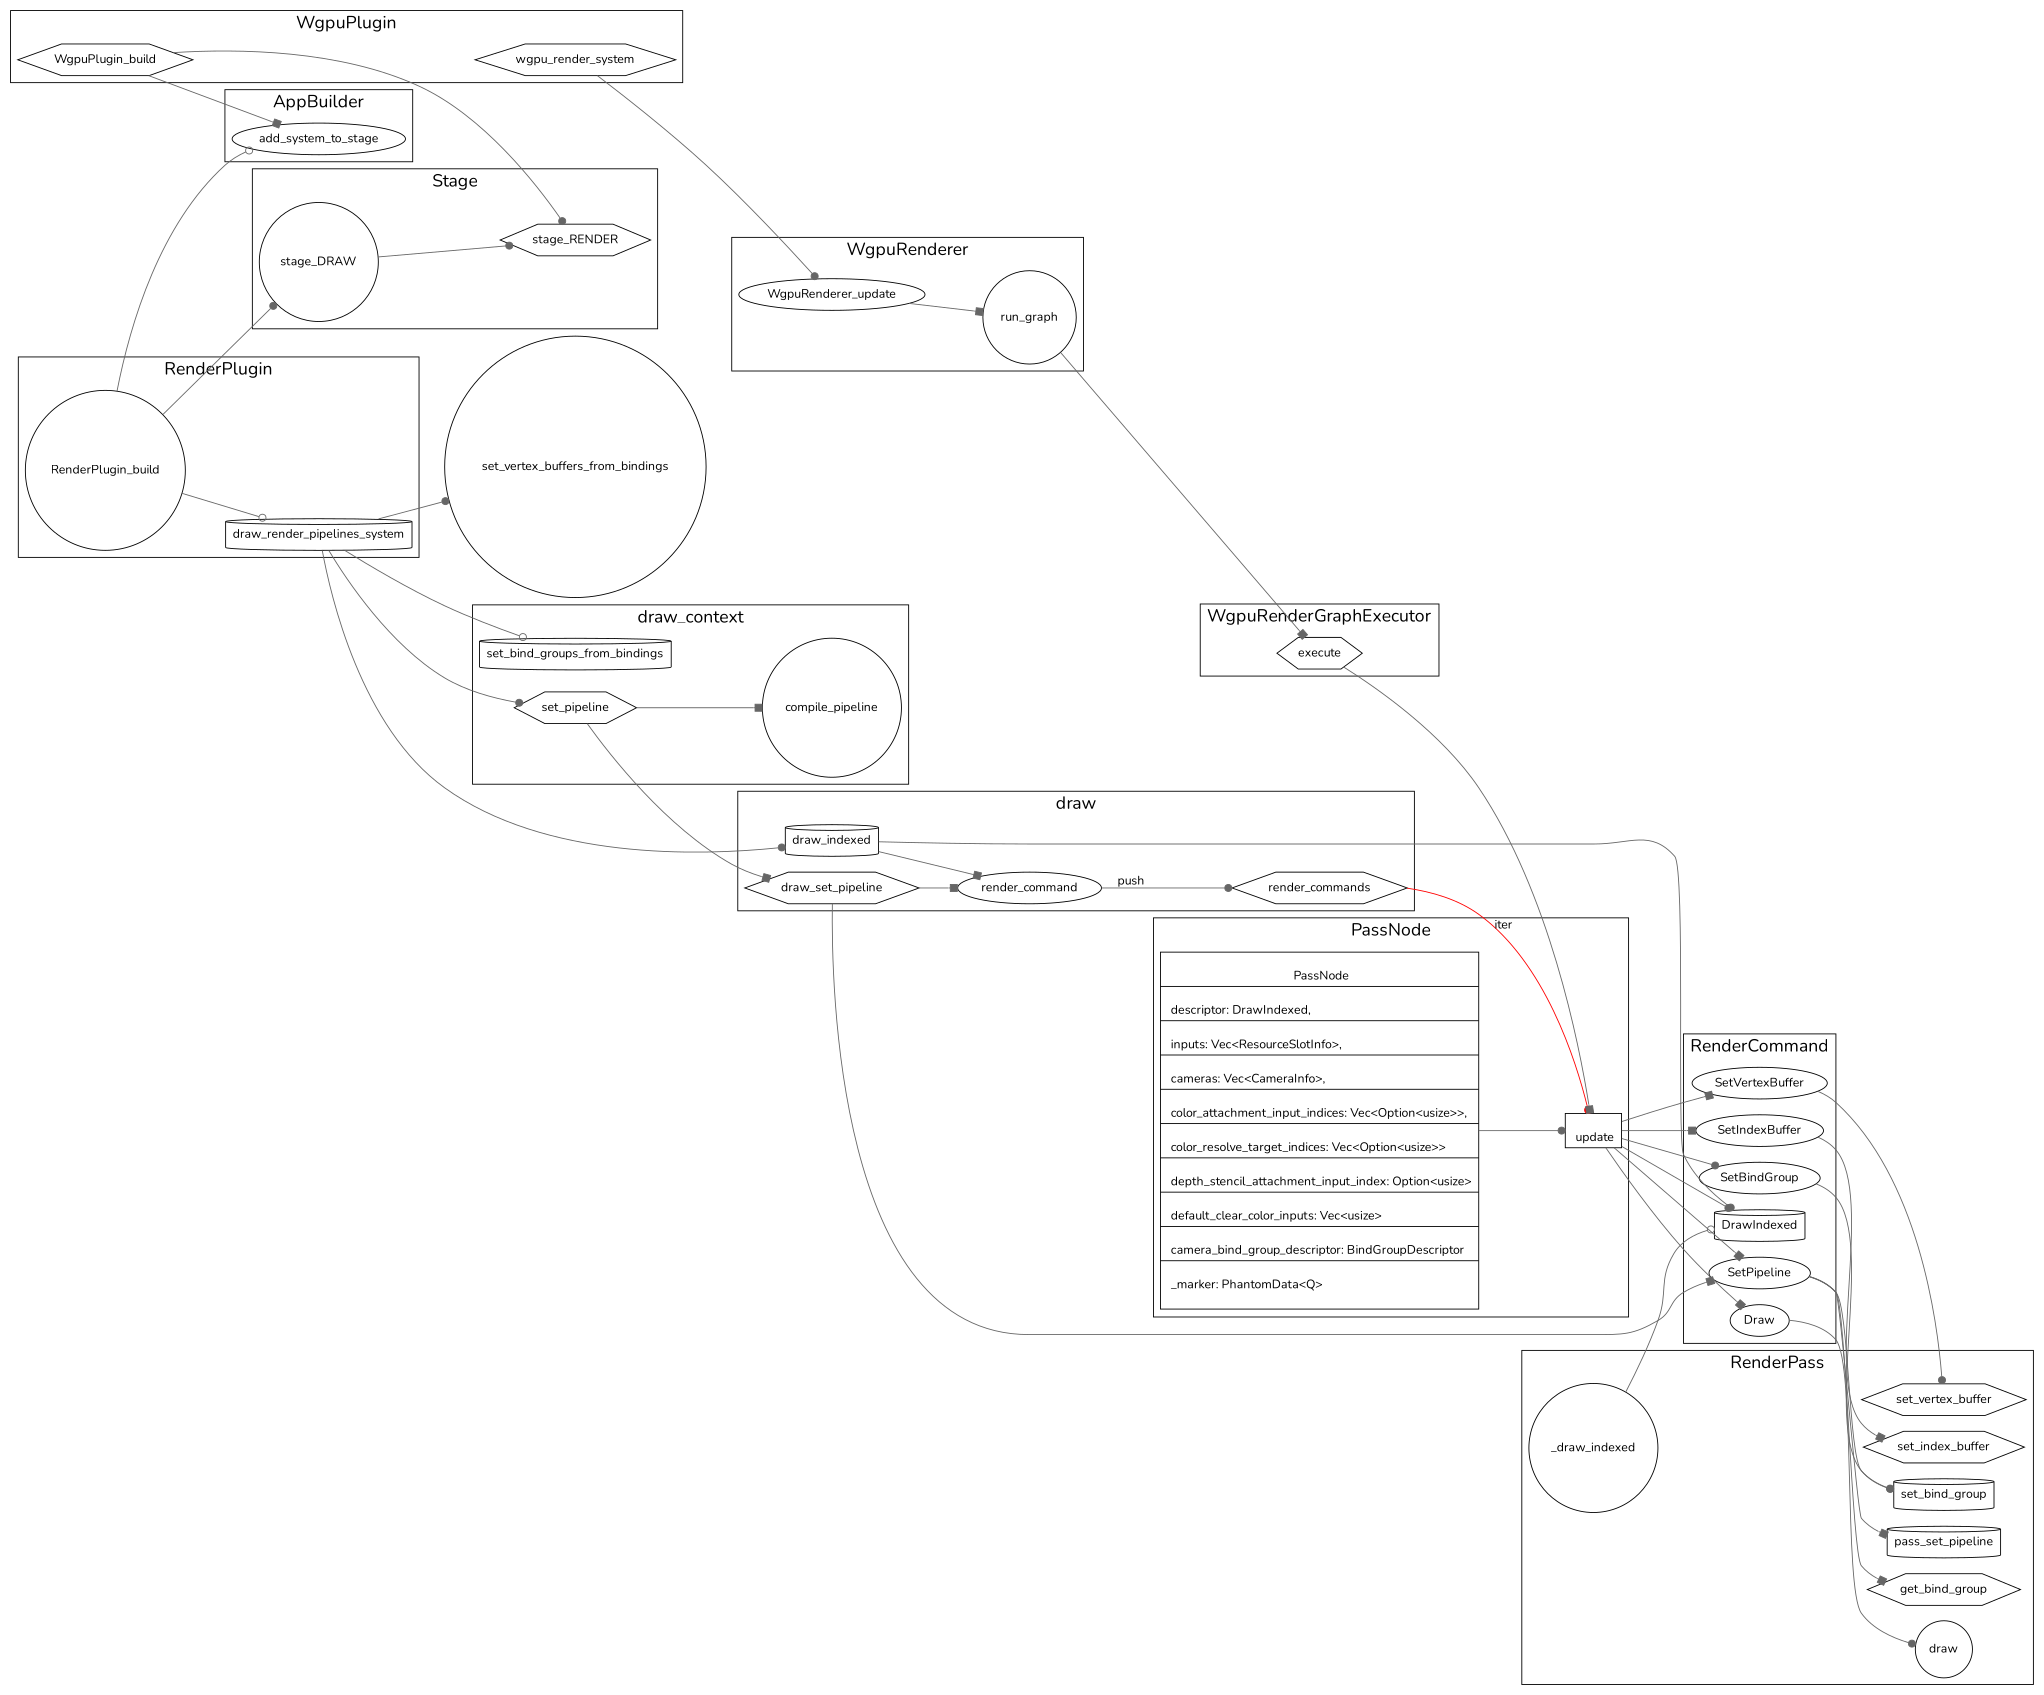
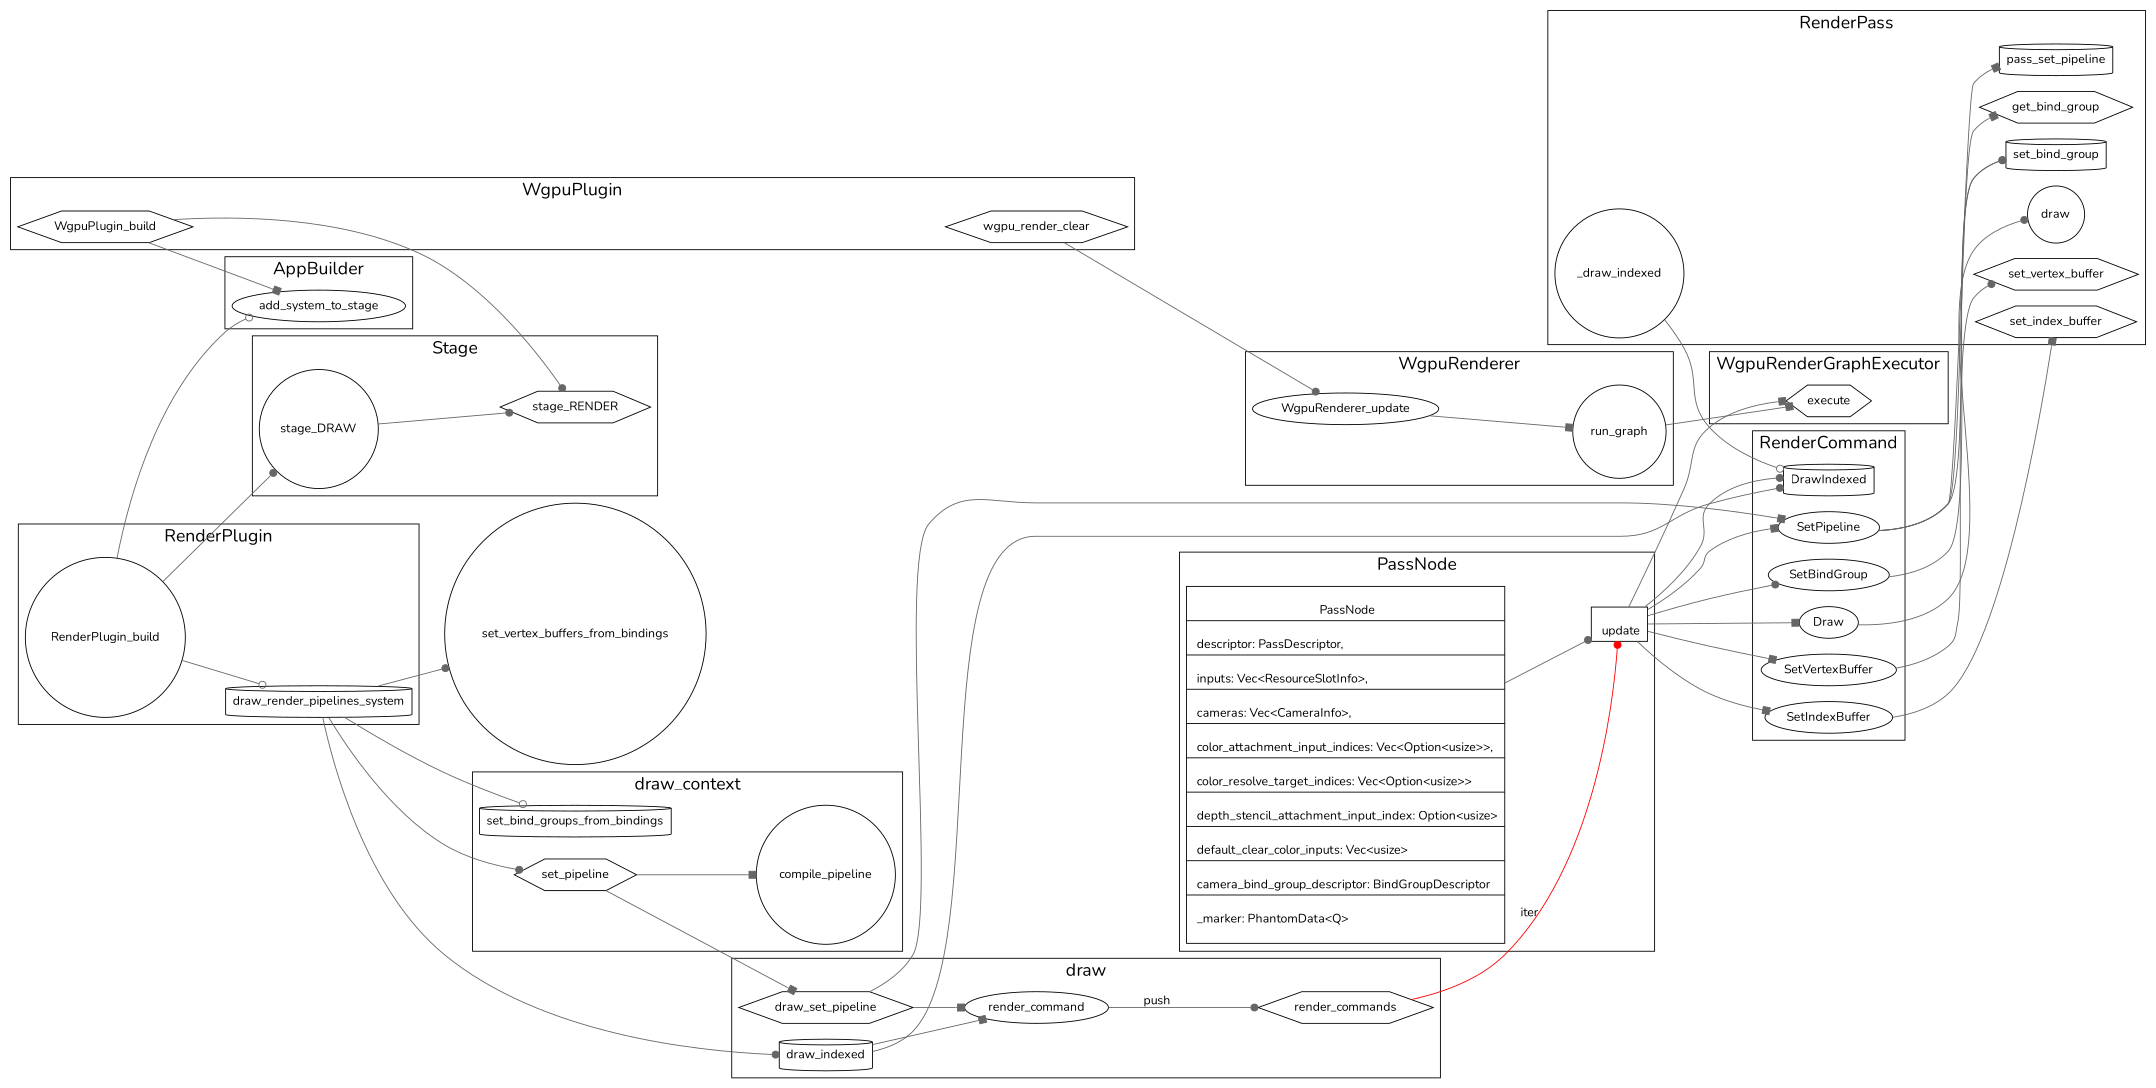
  digraph {
    fontname=Nunito
    newrank=true
    rankdir=LR
    node [fontname=Nunito shape=hexagon]
    edge [arrowhead=dot color=gray40 fontname=Nunito]
    stage_DRAW [shape=circle]
    stage_RENDER
    _draw_indexed [shape=circle]
    draw [shape=circle]
    set_vertex_buffer
    set_index_buffer
    set_bind_group [shape=cylinder]
    pass_set_pipeline [shape=cylinder]
    get_bind_group
    SetPipeline [shape=ellipse]
    DrawIndexed [shape=cylinder]
    Draw [shape=ellipse]
    SetVertexBuffer [shape=ellipse]
    SetIndexBuffer [shape=ellipse]
    SetBindGroup [shape=ellipse]
    draw_indexed [shape=cylinder]
    render_command [shape=ellipse]
    render_commands
    draw_set_pipeline
    set_pipeline
    compile_pipeline [shape=circle]
    set_bind_groups_from_bindings [shape=cylinder]
    n23 [label="{{\n        update\n      }}" shape=record]
-   n24 [label="{{\n        PassNode|\n          descriptor: DrawIndexed,\l|\n          inputs: Vec\<ResourceSlotInfo\>,\l|\n          cameras: Vec\<CameraInfo\>,\l|\n          color_attachment_input_indices: Vec\<Option\<usize\>\>,\l|\n          color_resolve_target_indices: Vec\<Option\<usize\>\>\l|\n          depth_stencil_attachment_input_index: Option\<usize\>\l|\n          default_clear_color_inputs: Vec\<usize\>\l|\n          camera_bind_group_descriptor: BindGroupDescriptor\l|\n          _marker: PhantomData\<Q\>\l\n      }}" shape=record]
+   n24 [label="{{\n        PassNode|\n          descriptor: PassDescriptor,\l|\n          inputs: Vec\<ResourceSlotInfo\>,\l|\n          cameras: Vec\<CameraInfo\>,\l|\n          color_attachment_input_indices: Vec\<Option\<usize\>\>,\l|\n          color_resolve_target_indices: Vec\<Option\<usize\>\>\l|\n          depth_stencil_attachment_input_index: Option\<usize\>\l|\n          default_clear_color_inputs: Vec\<usize\>\l|\n          camera_bind_group_descriptor: BindGroupDescriptor\l|\n          _marker: PhantomData\<Q\>\l\n      }}" shape=record]
    execute
    WgpuRenderer_update [shape=ellipse]
    run_graph [shape=circle]
    add_system_to_stage [shape=ellipse]
-   wgpu_render_system
+   wgpu_render_system [label=wgpu_render_clear]
    WgpuPlugin_build
    RenderPlugin_build [shape=circle]
    draw_render_pipelines_system [shape=cylinder]
    set_vertex_buffers_from_bindings [shape=circle]
    subgraph cluster_1 {
      fontsize=20
      label=Stage
      stage_DRAW
      stage_RENDER
    }
    subgraph cluster_2 {
      fontsize=20
      label=RenderPass
      _draw_indexed
      draw
      set_vertex_buffer
      set_index_buffer
      set_bind_group
      pass_set_pipeline
      get_bind_group
    }
    subgraph cluster_3 {
      fontsize=20
      label=RenderCommand
      SetPipeline
      DrawIndexed
      Draw
      SetVertexBuffer
      SetIndexBuffer
      SetBindGroup
    }
    subgraph cluster_4 {
      fontsize=20
      label=draw
      draw_indexed
      render_command
      render_commands
      draw_set_pipeline
    }
    subgraph cluster_5 {
      fontsize=20
      label=draw_context
      set_pipeline
      compile_pipeline
      set_bind_groups_from_bindings
    }
    subgraph cluster_6 {
      fontsize=20
      label=PassNode
      n23
      n24
    }
    subgraph cluster_7 {
      fontsize=20
      label=WgpuRenderGraphExecutor
      execute
    }
    subgraph cluster_8 {
      fontsize=20
      label=WgpuRenderer
      WgpuRenderer_update
      run_graph
    }
    subgraph cluster_9 {
      fontsize=20
      label=AppBuilder
      add_system_to_stage
    }
    subgraph cluster_10 {
      fontsize=20
      label=WgpuPlugin
      wgpu_render_system
      WgpuPlugin_build
    }
    subgraph cluster_11 {
      fontsize=20
      label=RenderPlugin
      RenderPlugin_build
      draw_render_pipelines_system
    }
    stage_DRAW -> stage_RENDER
    _draw_indexed -> DrawIndexed [arrowhead=odot]
    SetPipeline -> set_bind_group
    SetPipeline -> pass_set_pipeline [arrowhead=box]
    SetPipeline -> get_bind_group [arrowhead=box]
    Draw -> draw
    SetVertexBuffer -> set_vertex_buffer
    SetIndexBuffer -> set_index_buffer [arrowhead=box]
    SetBindGroup -> set_bind_group
    draw_indexed -> DrawIndexed
    draw_indexed -> render_command [arrowhead=box]
    render_command -> render_commands [label=push]
    render_commands -> n23 [color=red label=iter]
    draw_set_pipeline -> SetPipeline [arrowhead=box]
    draw_set_pipeline -> render_command [arrowhead=box]
    set_pipeline -> draw_set_pipeline [arrowhead=box]
    set_pipeline -> compile_pipeline [arrowhead=box]
    n23 -> SetPipeline [arrowhead=box]
    n23 -> DrawIndexed
    n23 -> Draw [arrowhead=box]
    n23 -> SetVertexBuffer [arrowhead=box]
    n23 -> SetIndexBuffer [arrowhead=box]
    n23 -> SetBindGroup
    n24 -> n23
-   execute -> n23 [arrowhead=box]
+   n23 -> execute [arrowhead=box]
    WgpuRenderer_update -> run_graph [arrowhead=box]
    run_graph -> execute [arrowhead=box]
    wgpu_render_system -> WgpuRenderer_update
    WgpuPlugin_build -> stage_RENDER
    WgpuPlugin_build -> add_system_to_stage [arrowhead=box]
    RenderPlugin_build -> stage_DRAW
    RenderPlugin_build -> add_system_to_stage [arrowhead=odot]
    RenderPlugin_build -> draw_render_pipelines_system [arrowhead=odot]
    draw_render_pipelines_system -> draw_indexed
    draw_render_pipelines_system -> set_pipeline
    draw_render_pipelines_system -> set_bind_groups_from_bindings [arrowhead=odot]
    draw_render_pipelines_system -> set_vertex_buffers_from_bindings
  }
